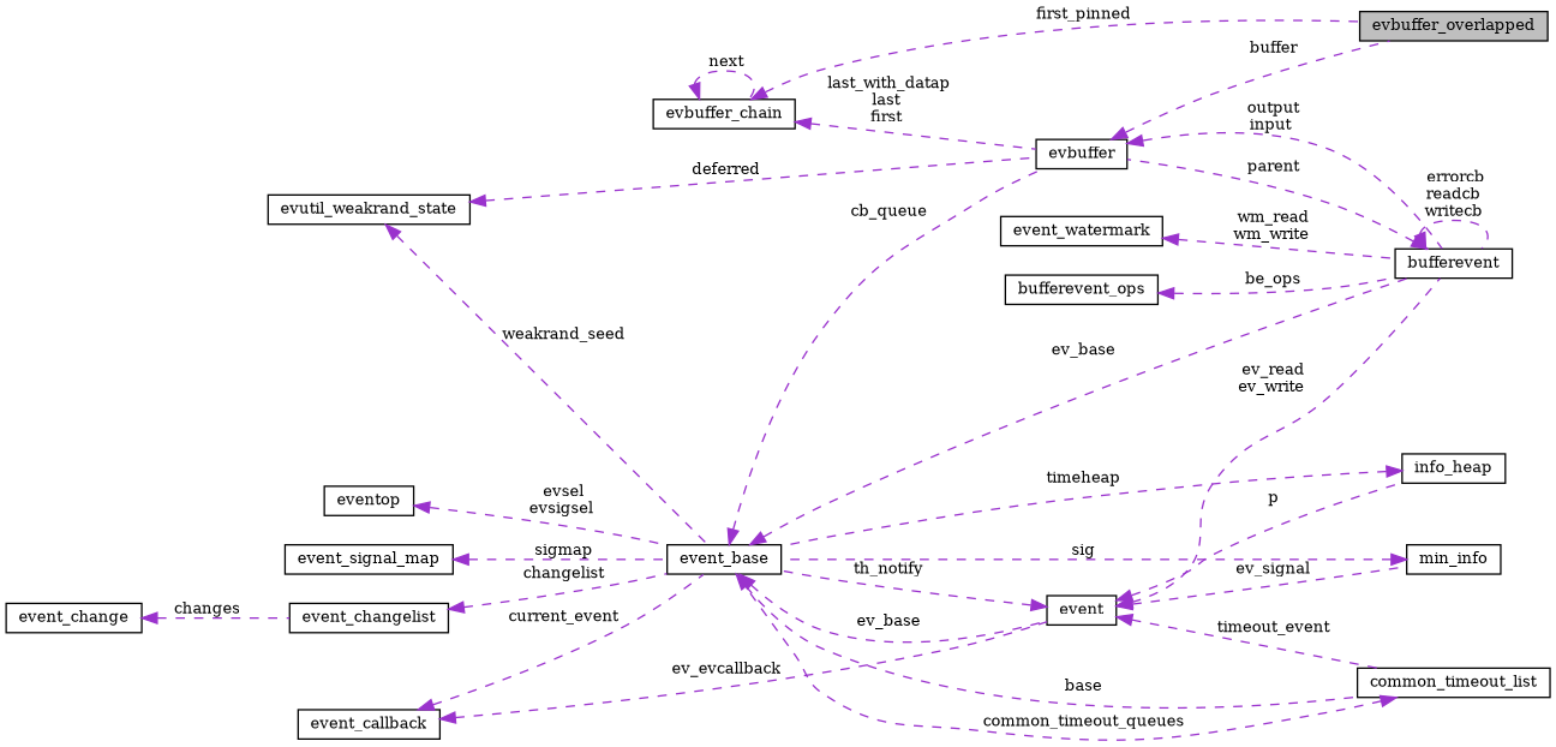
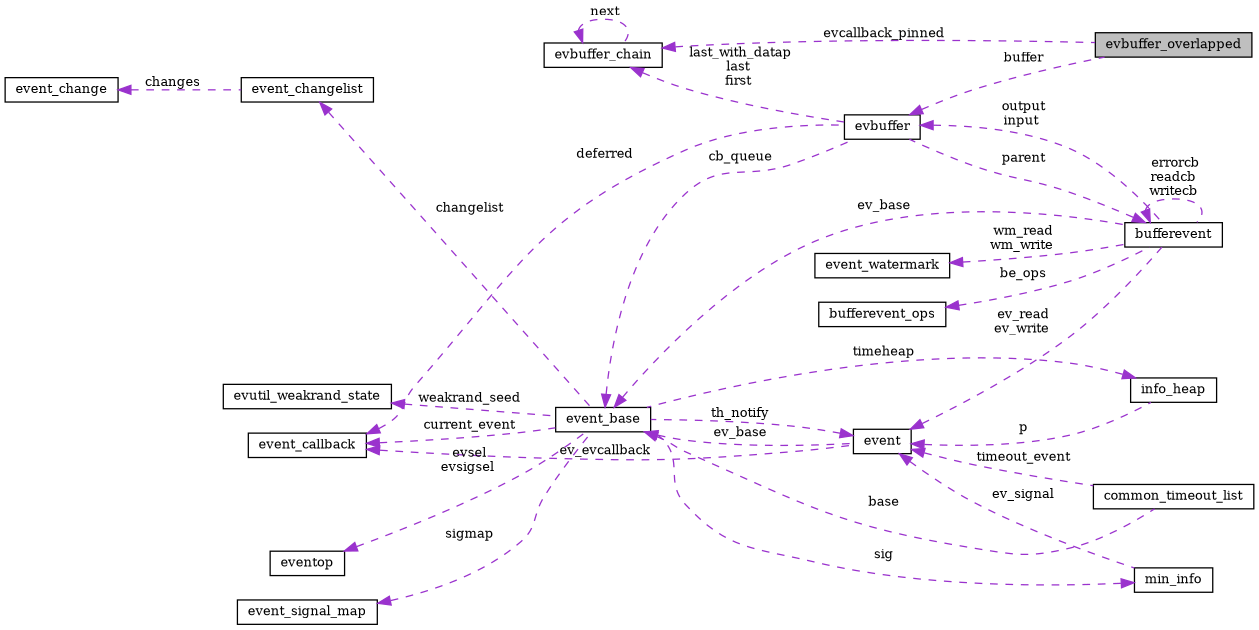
  digraph {
    fontname="DejaVu Serif"
    rankdir=LR
    node [color=black fillcolor=white fontname="DejaVu Serif" fontsize=10 shape=record style=filled]
    edge [color=darkorchid3 dir=back fontname="DejaVu Serif" fontsize=10 labelfontname=Helvetica labelfontsize=10 style=dashed]
    n1 [fillcolor=grey75 fontcolor=black height=0.2 label=evbuffer_overlapped width=0.4]
    n2 [height=0.2 label=evbuffer_chain width=0.4]
    n3 [height=0.2 label=evbuffer width=0.4]
    n4 [height=0.2 label=bufferevent width=0.4]
    n5 [height=0.2 label=event_callback width=0.4]
    n6 [height=0.2 label=event_base width=0.4]
    n7 [height=0.2 label=event width=0.4]
    n8 [height=0.2 label=common_timeout_list width=0.4]
    n9 [height=0.2 label=min_info width=0.4]
    n10 [height=0.2 label=info_heap width=0.4]
    n11 [height=0.2 label=eventop width=0.4]
    n12 [height=0.2 label=event_signal_map width=0.4]
    n13 [height=0.2 label=event_changelist width=0.4]
    n14 [height=0.2 label=event_change width=0.4]
    n15 [height=0.2 label=evutil_weakrand_state width=0.4]
    n16 [height=0.2 label=event_watermark width=0.4]
    n17 [height=0.2 label=bufferevent_ops width=0.4]
-   n2 -> n1 [label=" first_pinned"]
+   n2 -> n1 [label=" evcallback_pinned"]
    n2 -> n2 [label=" next"]
    n2 -> n3 [label=" last_with_datap\nlast\nfirst"]
    n3 -> n1 [label=" buffer"]
    n3 -> n4 [label=" output\ninput"]
    n4 -> n3 [label=" parent"]
    n4 -> n4 [label=" errorcb\nreadcb\nwritecb"]
-   n15 -> n3 [label=" deferred"]
+   n5 -> n3 [label=" deferred"]
    n5 -> n6 [label=" current_event"]
    n5 -> n7 [label=" ev_evcallback"]
    n6 -> n3 [label=" cb_queue"]
    n6 -> n4 [label=" ev_base"]
    n6 -> n7 [label=" ev_base"]
    n6 -> n8 [label=" base"]
    n7 -> n4 [label=" ev_read\nev_write"]
    n7 -> n6 [label=" th_notify"]
    n7 -> n8 [label=" timeout_event"]
    n7 -> n9 [label=" ev_signal"]
    n7 -> n10 [label=" p"]
-   n8 -> n6 [label=" common_timeout_queues"]
    n9 -> n6 [label=" sig"]
    n10 -> n6 [label=" timeheap"]
    n11 -> n6 [label=" evsel\nevsigsel"]
    n12 -> n6 [label=" sigmap"]
    n13 -> n6 [label=" changelist"]
    n14 -> n13 [label=" changes"]
    n15 -> n6 [label=" weakrand_seed"]
    n16 -> n4 [label=" wm_read\nwm_write"]
    n17 -> n4 [label=" be_ops"]
  }
